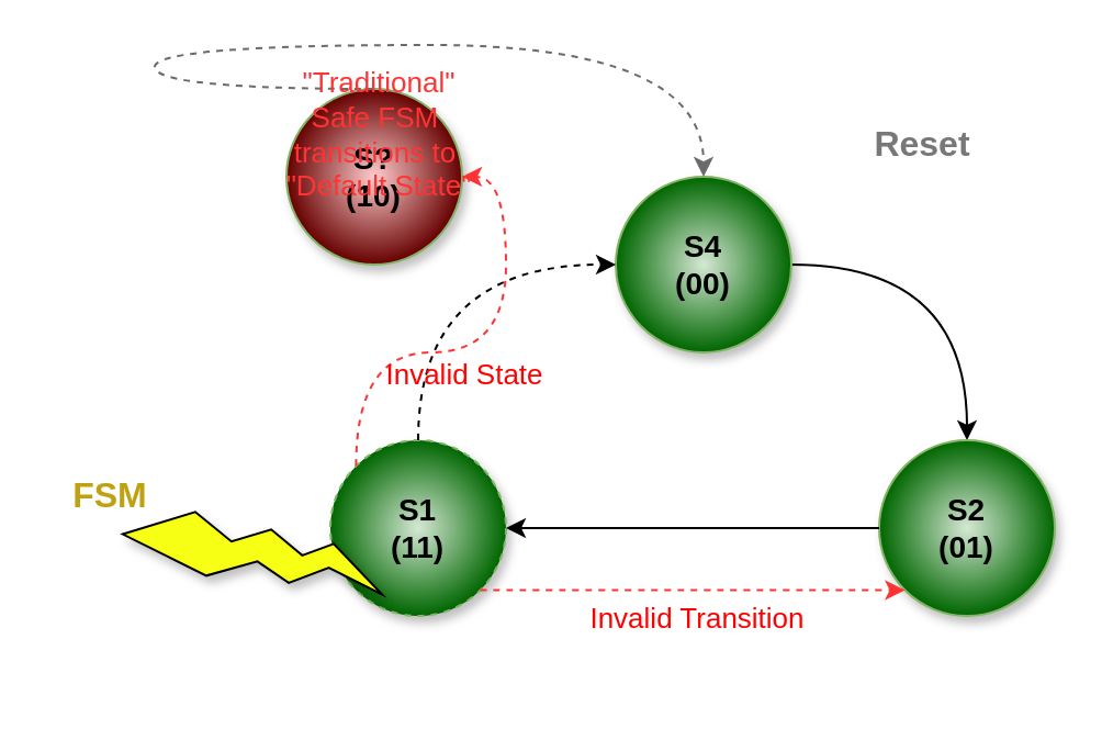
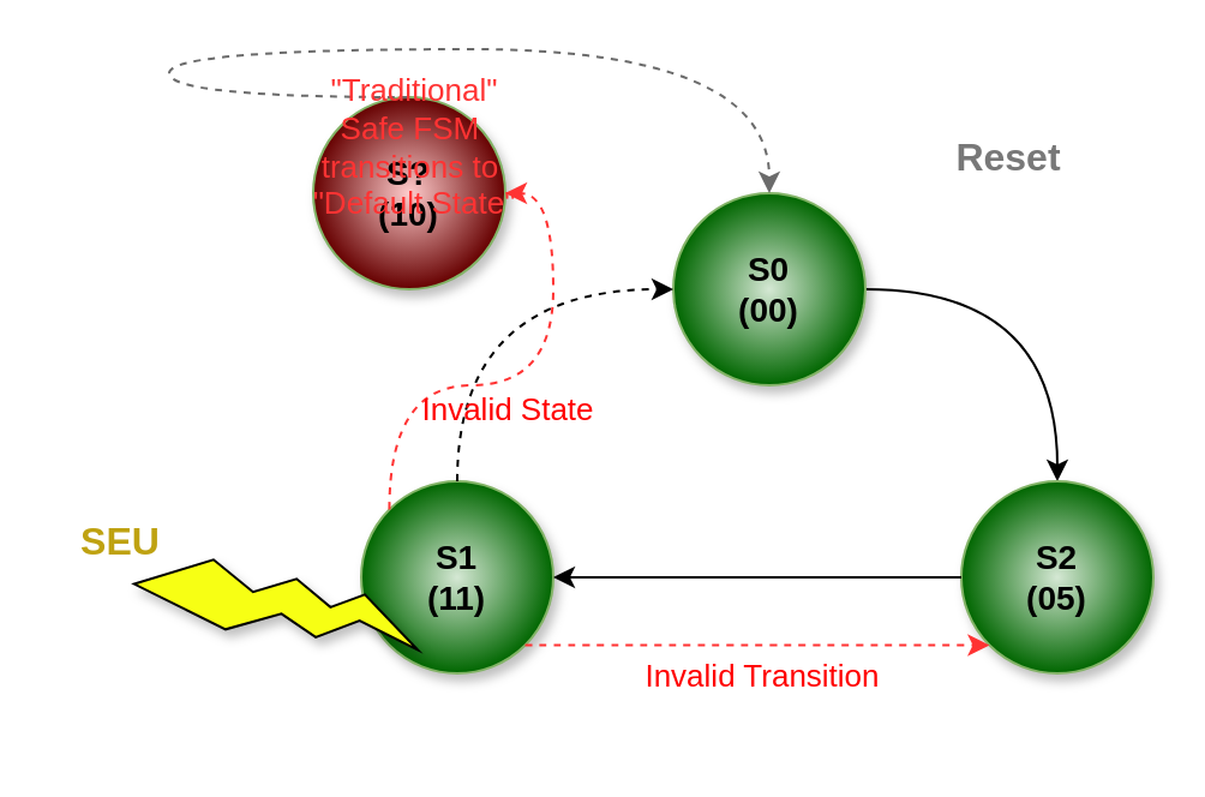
  <mxCell id="0" />
  <mxCell id="1" parent="0" />
  <mxCell id="2" value="" style="edgeStyle=orthogonalEdgeStyle;rounded=0;orthogonalLoop=1;jettySize=auto;html=1;curved=1;" edge="1" parent="1" source="3" target="4"><mxGeometry relative="1" as="geometry"><mxPoint x="440" y="120" as="targetPoint" /></mxGeometry></mxCell>
- <mxCell id="3" value="S4&lt;br style=&quot;font-size: 14px;&quot;&gt;(00)" style="ellipse;whiteSpace=wrap;html=1;fillColor=#d5e8d4;strokeColor=#82b366;gradientColor=#006600;gradientDirection=radial;shadow=1;fontSize=14;fontStyle=1" vertex="1" parent="1"><mxGeometry x="280" y="80" width="80" height="80" as="geometry" /></mxCell>
- <mxCell id="4" value="S2&lt;br style=&quot;font-size: 14px;&quot;&gt;(01)" style="ellipse;whiteSpace=wrap;html=1;fillColor=#d5e8d4;strokeColor=#82b366;gradientColor=#006600;gradientDirection=radial;shadow=1;fontSize=14;fontStyle=1" vertex="1" parent="1"><mxGeometry x="400" y="200" width="80" height="80" as="geometry" /></mxCell>
- <mxCell id="5" value="S1&lt;br style=&quot;font-size: 14px;&quot;&gt;(11)" style="ellipse;whiteSpace=wrap;html=1;fillColor=#d5e8d4;strokeColor=#82b366;gradientColor=#006600;gradientDirection=radial;shadow=1;fontSize=14;fontStyle=1;dashed=1;" vertex="1" parent="1"><mxGeometry x="150" y="200" width="80" height="80" as="geometry" /></mxCell>
+ <mxCell id="3" value="S0&lt;br style=&quot;font-size: 14px;&quot;&gt;(00)" style="ellipse;whiteSpace=wrap;html=1;fillColor=#d5e8d4;strokeColor=#82b366;gradientColor=#006600;gradientDirection=radial;shadow=1;fontSize=14;fontStyle=1" vertex="1" parent="1"><mxGeometry x="280" y="80" width="80" height="80" as="geometry" /></mxCell>
+ <mxCell id="4" value="S2&lt;br style=&quot;font-size: 14px;&quot;&gt;(05)" style="ellipse;whiteSpace=wrap;html=1;fillColor=#d5e8d4;strokeColor=#82b366;gradientColor=#006600;gradientDirection=radial;shadow=1;fontSize=14;fontStyle=1" vertex="1" parent="1"><mxGeometry x="400" y="200" width="80" height="80" as="geometry" /></mxCell>
+ <mxCell id="5" value="S1&lt;br style=&quot;font-size: 14px;&quot;&gt;(11)" style="ellipse;whiteSpace=wrap;html=1;fillColor=#d5e8d4;strokeColor=#82b366;gradientColor=#006600;gradientDirection=radial;shadow=1;fontSize=14;fontStyle=1" vertex="1" parent="1"><mxGeometry x="150" y="200" width="80" height="80" as="geometry" /></mxCell>
  <mxCell id="6" value="" style="edgeStyle=orthogonalEdgeStyle;rounded=0;orthogonalLoop=1;jettySize=auto;html=1;curved=1;exitX=0;exitY=0.5;exitDx=0;exitDy=0;entryX=1;entryY=0.5;entryDx=0;entryDy=0;" edge="1" parent="1" source="4" target="5"><mxGeometry relative="1" as="geometry"><mxPoint x="350" y="370" as="sourcePoint" /><mxPoint x="440" y="450" as="targetPoint" /></mxGeometry></mxCell>
  <mxCell id="7" value="" style="edgeStyle=orthogonalEdgeStyle;rounded=0;orthogonalLoop=1;jettySize=auto;html=1;curved=1;exitX=0.5;exitY=0;exitDx=0;exitDy=0;entryX=0;entryY=0.5;entryDx=0;entryDy=0;dashed=1;" edge="1" parent="1" source="5" target="3"><mxGeometry relative="1" as="geometry"><mxPoint x="360" y="350" as="sourcePoint" /><mxPoint x="210" y="350" as="targetPoint" /></mxGeometry></mxCell>
  <mxCell id="8" value="S?&lt;br style=&quot;font-size: 14px;&quot;&gt;(10)" style="ellipse;whiteSpace=wrap;html=1;fillColor=#FFCCCC;strokeColor=#82b366;gradientColor=#660000;gradientDirection=radial;shadow=1;fontSize=14;fontStyle=1" vertex="1" parent="1"><mxGeometry x="130" y="40" width="80" height="80" as="geometry" /></mxCell>
  <mxCell id="9" value="" style="verticalLabelPosition=bottom;verticalAlign=top;html=1;shape=mxgraph.basic.flash;rotation=-85;fillColor=#F7FF14;textShadow=1;shadow=1;" vertex="1" parent="1"><mxGeometry x="100" y="190" width="30" height="120" as="geometry" /></mxCell>
- <mxCell id="10" value="FSM" style="text;html=1;align=center;verticalAlign=middle;whiteSpace=wrap;rounded=0;fontStyle=1;fontSize=16;fontColor=#BFA211;shadow=1;textShadow=0;" vertex="1" parent="1"><mxGeometry x="20" y="210" width="60" height="30" as="geometry" /></mxCell>
+ <mxCell id="10" value="SEU" style="text;html=1;align=center;verticalAlign=middle;whiteSpace=wrap;rounded=0;fontStyle=1;fontSize=16;fontColor=#BFA211;shadow=1;textShadow=0;" vertex="1" parent="1"><mxGeometry x="20" y="210" width="60" height="30" as="geometry" /></mxCell>
  <mxCell id="11" value="Reset" style="text;html=1;align=center;verticalAlign=middle;whiteSpace=wrap;rounded=0;fontStyle=1;fontSize=16;fontColor=#787878;" vertex="1" parent="1"><mxGeometry x="390" y="50" width="60" height="30" as="geometry" /></mxCell>
  <mxCell id="12" value="" style="edgeStyle=orthogonalEdgeStyle;rounded=0;orthogonalLoop=1;jettySize=auto;html=1;curved=1;exitX=0;exitY=0;exitDx=0;exitDy=0;entryX=1;entryY=0.5;entryDx=0;entryDy=0;dashed=1;strokeColor=#FF3333;" edge="1" parent="1" source="5" target="8"><mxGeometry relative="1" as="geometry"><mxPoint x="180" y="540" as="sourcePoint" /><mxPoint x="280" y="430" as="targetPoint" /></mxGeometry></mxCell>
  <mxCell id="13" value="Invalid State" style="edgeLabel;html=1;align=center;verticalAlign=middle;resizable=0;points=[];fontColor=#FF0000;labelBackgroundColor=none;fontSize=13;" vertex="1" connectable="0" parent="12"><mxGeometry x="0.011" relative="1" as="geometry"><mxPoint x="-10" y="9" as="offset" /></mxGeometry></mxCell>
  <mxCell id="14" value="" style="edgeStyle=orthogonalEdgeStyle;rounded=0;orthogonalLoop=1;jettySize=auto;html=1;curved=1;exitX=1;exitY=1;exitDx=0;exitDy=0;entryX=0;entryY=1;entryDx=0;entryDy=0;dashed=1;strokeColor=#FF3333;" edge="1" parent="1" source="5" target="4"><mxGeometry relative="1" as="geometry"><mxPoint x="312" y="512" as="sourcePoint" /><mxPoint x="260" y="440" as="targetPoint" /></mxGeometry></mxCell>
  <mxCell id="15" value="Invalid Transition" style="edgeLabel;html=1;align=center;verticalAlign=middle;resizable=0;points=[];fontColor=#FF0000;labelBackgroundColor=none;fontSize=13;" vertex="1" connectable="0" parent="14"><mxGeometry x="0.011" relative="1" as="geometry"><mxPoint y="12" as="offset" /></mxGeometry></mxCell>
  <mxCell id="16" value="" style="edgeStyle=orthogonalEdgeStyle;rounded=0;orthogonalLoop=1;jettySize=auto;html=1;curved=1;exitX=0.5;exitY=0;exitDx=0;exitDy=0;entryX=0.5;entryY=0;entryDx=0;entryDy=0;dashed=1;strokeColor=#6B6B6B;" edge="1" parent="1" source="8" target="3"><mxGeometry relative="1" as="geometry"><mxPoint x="0" y="600" as="sourcePoint" /><mxPoint x="90" y="520" as="targetPoint" /><Array as="points"><mxPoint x="70" y="20" /><mxPoint x="320" y="20" /></Array></mxGeometry></mxCell>
  <mxCell id="17" value="&quot;Traditional&quot;&lt;br style=&quot;font-size: 13px;&quot;&gt;Safe FSM&amp;nbsp;&lt;div style=&quot;font-size: 13px;&quot;&gt;transitions to&amp;nbsp;&lt;div style=&quot;font-size: 13px;&quot;&gt;&quot;Default State&quot;&lt;/div&gt;&lt;/div&gt;" style="edgeLabel;html=1;align=center;verticalAlign=middle;resizable=0;points=[];fontColor=#FF3333;fontSize=13;labelBackgroundColor=none;" vertex="1" connectable="0" parent="16"><mxGeometry x="0.056" y="-1" relative="1" as="geometry"><mxPoint x="-6" y="39" as="offset" /></mxGeometry></mxCell>
